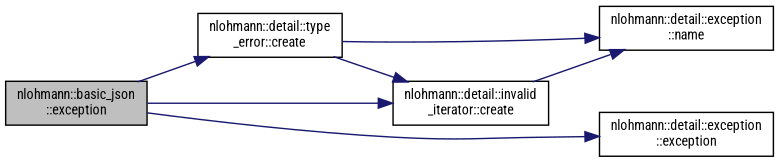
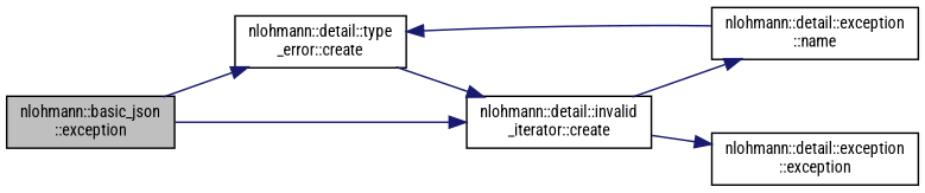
  digraph {
    fontname="Roboto Condensed"
    rankdir=LR
    node [color=black fillcolor=white fontname="Roboto Condensed" fontsize=10 shape=record style=filled]
    edge [color=midnightblue fontname="Roboto Condensed" fontsize=10 labelfontname=Helvetica labelfontsize=10 style=solid]
    n1 [fillcolor=grey75 fontcolor=black height=0.2 label="nlohmann::basic_json\l::exception" width=0.4]
    n2 [height=0.2 label="nlohmann::detail::type\l_error::create" width=0.4]
    n3 [height=0.2 label="nlohmann::detail::invalid\l_iterator::create" width=0.4]
    n4 [height=0.2 label="nlohmann::detail::exception\l::name" width=0.4]
    n5 [height=0.2 label="nlohmann::detail::exception\l::exception" width=0.4]
    n1 -> n2
    n1 -> n3
    n2 -> n3
-   n2 -> n4
+   n4 -> n2
    n3 -> n4
-   n1 -> n5
+   n3 -> n5
  }
